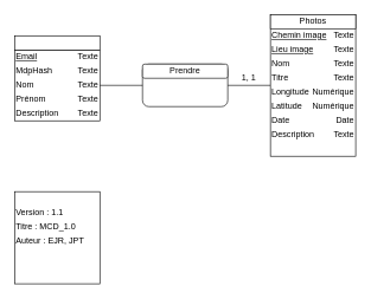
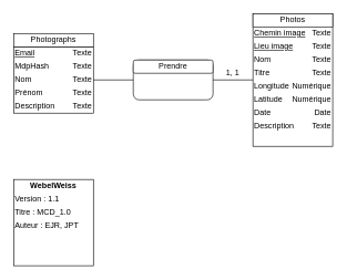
  <mxCell id="0" />
  <mxCell id="1" parent="0" />
  <mxCell id="2" value="" style="group;container=1;" parent="1" vertex="1" connectable="0"><mxGeometry x="20" y="50" width="120" height="120" as="geometry" /></mxCell>
  <mxCell id="3" value="" style="rounded=0;whiteSpace=wrap;html=1;" parent="2" vertex="1"><mxGeometry y="20" width="120" height="100" as="geometry" /></mxCell>
  <mxCell id="4" value="" style="rounded=0;whiteSpace=wrap;html=1;" parent="2" vertex="1"><mxGeometry width="120" height="20" as="geometry" /></mxCell>
+ <mxCell id="5" value="Photographs" style="text;html=1;strokeColor=none;fillColor=none;align=center;verticalAlign=middle;whiteSpace=wrap;rounded=0;" parent="2" vertex="1"><mxGeometry width="120" height="20" as="geometry" /></mxCell>
  <mxCell id="6" value="&lt;u&gt;Email&lt;/u&gt;" style="text;html=1;strokeColor=none;fillColor=none;align=left;verticalAlign=middle;whiteSpace=wrap;rounded=0;" parent="2" vertex="1"><mxGeometry y="20" width="60" height="20" as="geometry" /></mxCell>
  <mxCell id="7" value="Texte" style="text;html=1;strokeColor=none;fillColor=none;align=right;verticalAlign=middle;whiteSpace=wrap;rounded=0;" parent="2" vertex="1"><mxGeometry x="60" y="20" width="60" height="20" as="geometry" /></mxCell>
  <mxCell id="8" value="Nom" style="text;html=1;strokeColor=none;fillColor=none;align=left;verticalAlign=middle;whiteSpace=wrap;rounded=0;" parent="2" vertex="1"><mxGeometry y="60" width="60" height="20" as="geometry" /></mxCell>
  <mxCell id="9" value="Texte" style="text;html=1;strokeColor=none;fillColor=none;align=right;verticalAlign=middle;whiteSpace=wrap;rounded=0;" parent="2" vertex="1"><mxGeometry x="60" y="60" width="60" height="20" as="geometry" /></mxCell>
  <mxCell id="10" value="Prénom" style="text;html=1;strokeColor=none;fillColor=none;align=left;verticalAlign=middle;whiteSpace=wrap;rounded=0;" parent="2" vertex="1"><mxGeometry y="80" width="60" height="20" as="geometry" /></mxCell>
  <mxCell id="11" value="Description" style="text;html=1;strokeColor=none;fillColor=none;align=left;verticalAlign=middle;whiteSpace=wrap;rounded=0;" parent="2" vertex="1"><mxGeometry y="100" width="60" height="20" as="geometry" /></mxCell>
  <mxCell id="12" value="Texte" style="text;html=1;strokeColor=none;fillColor=none;align=right;verticalAlign=middle;whiteSpace=wrap;rounded=0;" parent="2" vertex="1"><mxGeometry x="60" y="100" width="60" height="20" as="geometry" /></mxCell>
  <mxCell id="13" value="Texte" style="text;html=1;strokeColor=none;fillColor=none;align=right;verticalAlign=middle;whiteSpace=wrap;rounded=0;" parent="2" vertex="1"><mxGeometry x="60" y="80" width="60" height="20" as="geometry" /></mxCell>
  <mxCell id="14" value="Texte" style="text;html=1;strokeColor=none;fillColor=none;align=right;verticalAlign=middle;whiteSpace=wrap;rounded=0;" parent="2" vertex="1"><mxGeometry x="80" y="40" width="40" height="20" as="geometry" /></mxCell>
  <mxCell id="15" value="MdpHash" style="text;html=1;strokeColor=none;fillColor=none;align=left;verticalAlign=middle;whiteSpace=wrap;rounded=0;" parent="2" vertex="1"><mxGeometry y="40" width="40" height="20" as="geometry" /></mxCell>
  <mxCell id="16" value="" style="endArrow=none;html=1;exitX=1;exitY=0.5;exitDx=0;exitDy=0;entryX=0;entryY=0.5;entryDx=0;entryDy=0;" parent="1" source="3" target="28" edge="1"><mxGeometry width="50" height="50" relative="1" as="geometry"><mxPoint x="200" y="120" as="sourcePoint" /><mxPoint x="350" y="160" as="targetPoint" /></mxGeometry></mxCell>
  <mxCell id="17" value="" style="rounded=1;whiteSpace=wrap;html=1;align=left;" parent="1" vertex="1"><mxGeometry x="200" y="90" width="120" height="60" as="geometry" /></mxCell>
  <mxCell id="18" value="" style="rounded=1;whiteSpace=wrap;html=1;align=left;" parent="1" vertex="1"><mxGeometry x="200" y="90" width="120" height="20" as="geometry" /></mxCell>
  <mxCell id="19" value="Prendre" style="text;html=1;strokeColor=none;fillColor=none;align=center;verticalAlign=middle;whiteSpace=wrap;rounded=0;" parent="1" vertex="1"><mxGeometry x="200" y="90" width="120" height="20" as="geometry" /></mxCell>
  <mxCell id="20" value="1, 1" style="text;html=1;strokeColor=none;fillColor=none;align=center;verticalAlign=middle;whiteSpace=wrap;rounded=0;" parent="1" vertex="1"><mxGeometry x="330" y="100" width="40" height="20" as="geometry" /></mxCell>
  <mxCell id="21" value="" style="rounded=0;whiteSpace=wrap;html=1;" parent="1" vertex="1"><mxGeometry x="20" y="270" width="120" height="130" as="geometry" /></mxCell>
+ <mxCell id="22" value="&lt;b&gt;WebelWeiss&lt;/b&gt;" style="text;html=1;strokeColor=none;fillColor=none;align=center;verticalAlign=middle;whiteSpace=wrap;rounded=0;" parent="1" vertex="1"><mxGeometry x="20" y="270" width="120" height="20" as="geometry" /></mxCell>
  <mxCell id="23" value="Version : 1.1" style="text;html=1;strokeColor=none;fillColor=none;align=left;verticalAlign=middle;whiteSpace=wrap;rounded=0;" parent="1" vertex="1"><mxGeometry x="20" y="290" width="120" height="20" as="geometry" /></mxCell>
  <mxCell id="24" value="Titre : MCD_1.0" style="text;html=1;strokeColor=none;fillColor=none;align=left;verticalAlign=middle;whiteSpace=wrap;rounded=0;" parent="1" vertex="1"><mxGeometry x="20" y="310" width="120" height="20" as="geometry" /></mxCell>
  <mxCell id="25" value="Auteur : EJR, JPT" style="text;html=1;strokeColor=none;fillColor=none;align=left;verticalAlign=middle;whiteSpace=wrap;rounded=0;" parent="1" vertex="1"><mxGeometry x="20" y="330" width="120" height="20" as="geometry" /></mxCell>
  <mxCell id="26" value="" style="group" vertex="1" connectable="0" parent="1"><mxGeometry x="380" y="30" width="120" height="220" as="geometry" /></mxCell>
  <mxCell id="27" value="" style="group;container=1;" parent="26" vertex="1" connectable="0"><mxGeometry width="120" height="220" as="geometry" /></mxCell>
  <mxCell id="28" value="" style="rounded=0;whiteSpace=wrap;html=1;" parent="27" vertex="1"><mxGeometry y="-10" width="120" height="200" as="geometry" /></mxCell>
  <mxCell id="29" value="" style="rounded=0;whiteSpace=wrap;html=1;" parent="27" vertex="1"><mxGeometry y="-10" width="120" height="20" as="geometry" /></mxCell>
  <mxCell id="30" value="Numérique" style="text;html=1;strokeColor=none;fillColor=none;align=right;verticalAlign=middle;whiteSpace=wrap;rounded=0;" parent="27" vertex="1"><mxGeometry x="60" y="110" width="60" height="20" as="geometry" /></mxCell>
  <mxCell id="31" value="Numérique" style="text;html=1;strokeColor=none;fillColor=none;align=right;verticalAlign=middle;whiteSpace=wrap;rounded=0;" parent="27" vertex="1"><mxGeometry x="60" y="90" width="60" height="20" as="geometry" /></mxCell>
  <mxCell id="32" value="Longitude" style="text;html=1;strokeColor=none;fillColor=none;align=left;verticalAlign=middle;whiteSpace=wrap;rounded=0;" parent="27" vertex="1"><mxGeometry y="90" width="60" height="20" as="geometry" /></mxCell>
  <mxCell id="33" value="Latitude" style="text;html=1;strokeColor=none;fillColor=none;align=left;verticalAlign=middle;whiteSpace=wrap;rounded=0;" parent="27" vertex="1"><mxGeometry y="110" width="60" height="20" as="geometry" /></mxCell>
  <mxCell id="34" value="Titre" style="text;html=1;strokeColor=none;fillColor=none;align=left;verticalAlign=middle;whiteSpace=wrap;rounded=0;" parent="27" vertex="1"><mxGeometry y="70" width="60" height="20" as="geometry" /></mxCell>
  <mxCell id="35" value="Texte" style="text;html=1;strokeColor=none;fillColor=none;align=right;verticalAlign=middle;whiteSpace=wrap;rounded=0;" parent="27" vertex="1"><mxGeometry x="60" y="70" width="60" height="20" as="geometry" /></mxCell>
  <mxCell id="36" value="Texte" style="text;html=1;strokeColor=none;fillColor=none;align=right;verticalAlign=middle;whiteSpace=wrap;rounded=0;" parent="27" vertex="1"><mxGeometry x="60" y="50" width="60" height="20" as="geometry" /></mxCell>
  <mxCell id="37" value="Nom" style="text;html=1;strokeColor=none;fillColor=none;align=left;verticalAlign=middle;whiteSpace=wrap;rounded=0;" parent="27" vertex="1"><mxGeometry y="50" width="60" height="20" as="geometry" /></mxCell>
  <mxCell id="38" value="&lt;u&gt;Lieu image&lt;/u&gt;" style="text;html=1;strokeColor=none;fillColor=none;align=left;verticalAlign=middle;whiteSpace=wrap;rounded=0;" parent="27" vertex="1"><mxGeometry y="30" width="80" height="20" as="geometry" /></mxCell>
  <mxCell id="39" value="Texte" style="text;html=1;strokeColor=none;fillColor=none;align=right;verticalAlign=middle;whiteSpace=wrap;rounded=0;" parent="27" vertex="1"><mxGeometry x="60" y="30" width="60" height="20" as="geometry" /></mxCell>
  <mxCell id="40" value="Date" style="text;html=1;strokeColor=none;fillColor=none;align=right;verticalAlign=middle;whiteSpace=wrap;rounded=0;" parent="27" vertex="1"><mxGeometry x="60" y="130" width="60" height="20" as="geometry" /></mxCell>
  <mxCell id="41" value="Date" style="text;html=1;strokeColor=none;fillColor=none;align=left;verticalAlign=middle;whiteSpace=wrap;rounded=0;" parent="27" vertex="1"><mxGeometry y="130" width="60" height="20" as="geometry" /></mxCell>
  <mxCell id="42" value="Description" style="text;html=1;strokeColor=none;fillColor=none;align=left;verticalAlign=middle;whiteSpace=wrap;rounded=0;" parent="27" vertex="1"><mxGeometry y="150" width="60" height="20" as="geometry" /></mxCell>
  <mxCell id="43" value="Texte" style="text;html=1;strokeColor=none;fillColor=none;align=right;verticalAlign=middle;whiteSpace=wrap;rounded=0;" parent="27" vertex="1"><mxGeometry x="60" y="150" width="60" height="20" as="geometry" /></mxCell>
  <mxCell id="44" value="&lt;u&gt;Chemin image&lt;/u&gt;" style="text;html=1;strokeColor=none;fillColor=none;align=left;verticalAlign=middle;whiteSpace=wrap;rounded=0;" vertex="1" parent="27"><mxGeometry y="10" width="90" height="20" as="geometry" /></mxCell>
  <mxCell id="45" value="Texte" style="text;html=1;strokeColor=none;fillColor=none;align=right;verticalAlign=middle;whiteSpace=wrap;rounded=0;" vertex="1" parent="27"><mxGeometry x="60" y="10" width="60" height="20" as="geometry" /></mxCell>
  <mxCell id="46" value="Photos" style="text;html=1;strokeColor=none;fillColor=none;align=center;verticalAlign=middle;whiteSpace=wrap;rounded=0;" parent="1" vertex="1"><mxGeometry x="380" y="20" width="120" height="20" as="geometry" /></mxCell>
